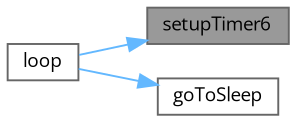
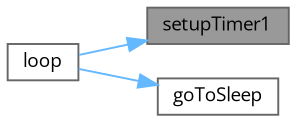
  digraph {
    fontname="Open Sans"
    rankdir=RL
    node [color=grey40 fillcolor=white fontname="Open Sans" fontsize=10 shape=box style=filled]
    edge [color=steelblue1 dir=back fontname="Open Sans" fontsize=10 labelfontname=Helvetica labelfontsize=10 style=solid]
-   n1 [color=gray40 fillcolor=grey60 fontcolor=black height=0.2 label=setupTimer6 width=0.4]
+   n1 [color=gray40 fillcolor=grey60 fontcolor=black height=0.2 label=setupTimer1 width=0.4]
    n2 [height=0.2 label=loop width=0.4]
    n3 [height=0.2 label=goToSleep width=0.4]
    n1 -> n2
    n3 -> n2
  }
